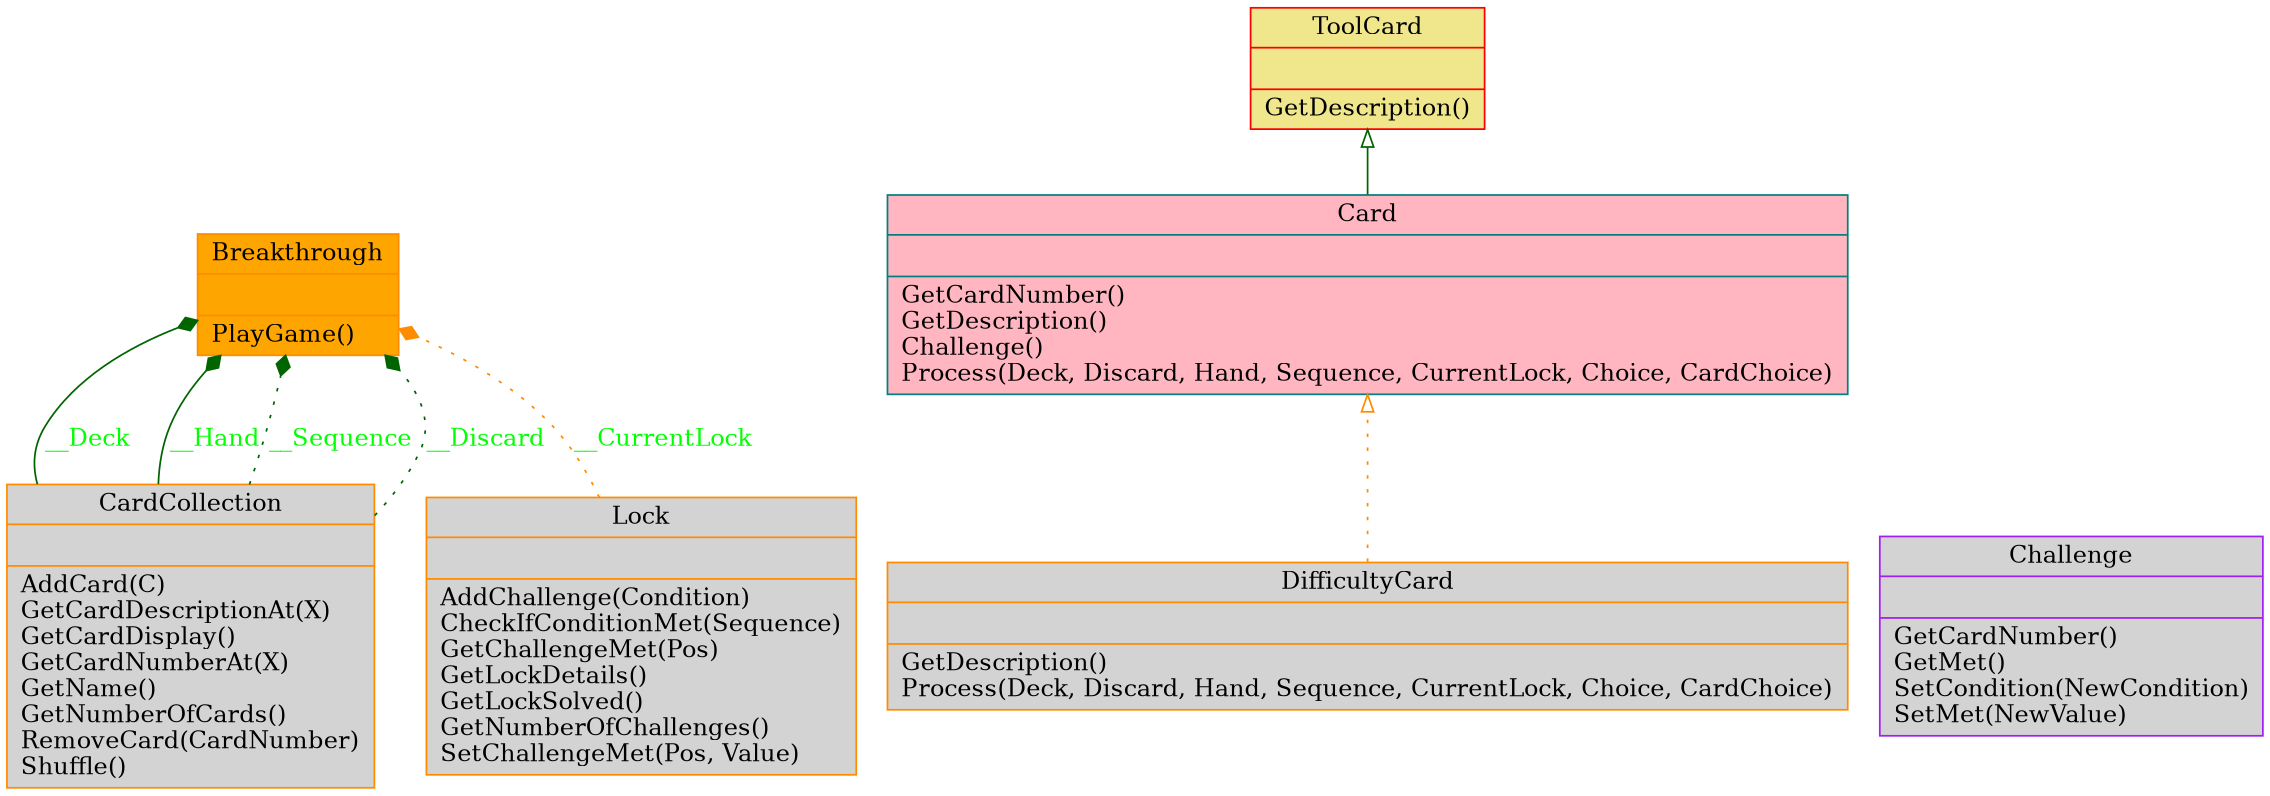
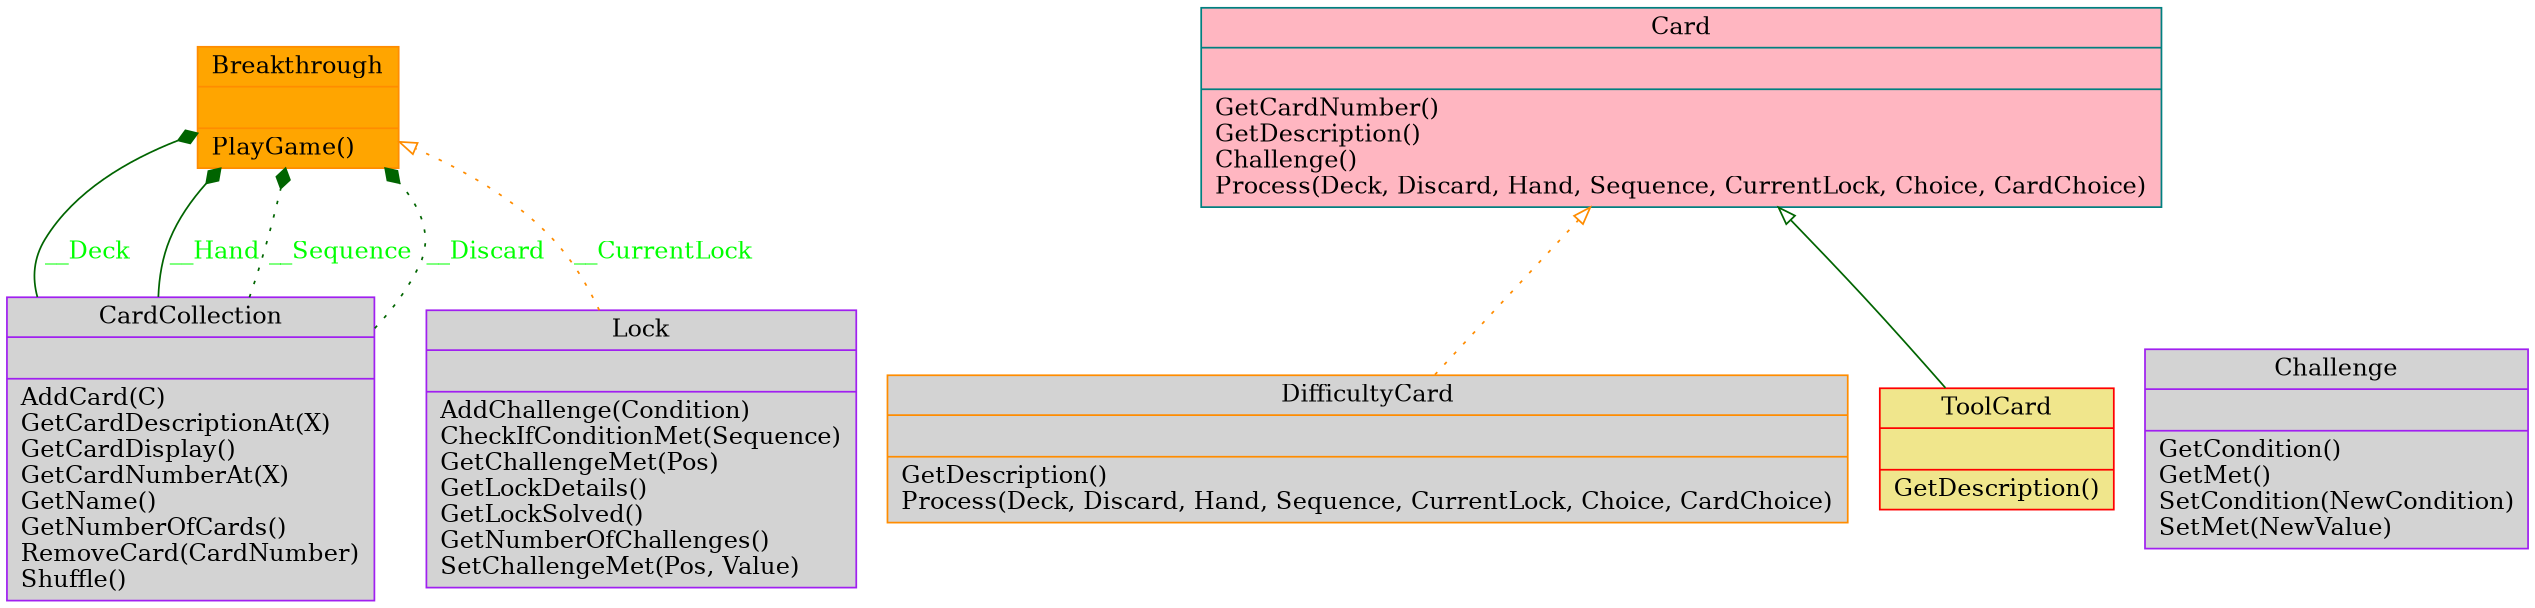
  digraph {
    rankdir=BT
    node [color=darkorange fillcolor=lightgrey fontcolor=black shape=record style="solid,filled"]
    edge [arrowhead=diamond arrowtail=none color=darkgreen fontcolor=green style=dotted]
    n1 [fillcolor=orange label="{Breakthrough|\l|PlayGame()\l}"]
    n2 [color=teal fillcolor=lightpink label="{Card|\l|GetCardNumber()\lGetDescription()\lChallenge()\lProcess(Deck, Discard, Hand, Sequence, CurrentLock, Choice, CardChoice)\l}"]
-   n3 [label="{CardCollection|\l|AddCard(C)\lGetCardDescriptionAt(X)\lGetCardDisplay()\lGetCardNumberAt(X)\lGetName()\lGetNumberOfCards()\lRemoveCard(CardNumber)\lShuffle()\l}"]
-   n4 [color=purple label="{Challenge|\l|GetCardNumber()\lGetMet()\lSetCondition(NewCondition)\lSetMet(NewValue)\l}"]
+   n3 [color=purple label="{CardCollection|\l|AddCard(C)\lGetCardDescriptionAt(X)\lGetCardDisplay()\lGetCardNumberAt(X)\lGetName()\lGetNumberOfCards()\lRemoveCard(CardNumber)\lShuffle()\l}"]
+   n4 [color=purple label="{Challenge|\l|GetCondition()\lGetMet()\lSetCondition(NewCondition)\lSetMet(NewValue)\l}"]
    n5 [label="{DifficultyCard|\l|GetDescription()\lProcess(Deck, Discard, Hand, Sequence, CurrentLock, Choice, CardChoice)\l}"]
-   n6 [label="{Lock|\l|AddChallenge(Condition)\lCheckIfConditionMet(Sequence)\lGetChallengeMet(Pos)\lGetLockDetails()\lGetLockSolved()\lGetNumberOfChallenges()\lSetChallengeMet(Pos, Value)\l}"]
+   n6 [color=purple label="{Lock|\l|AddChallenge(Condition)\lCheckIfConditionMet(Sequence)\lGetChallengeMet(Pos)\lGetLockDetails()\lGetLockSolved()\lGetNumberOfChallenges()\lSetChallengeMet(Pos, Value)\l}"]
    n7 [color=red fillcolor=khaki label="{ToolCard|\l|GetDescription()\l}"]
    n3 -> n1 [label=__Deck style=solid]
    n3 -> n1 [label=__Hand style=solid]
    n3 -> n1 [label=__Sequence]
    n3 -> n1 [label=__Discard]
    n5 -> n2 [arrowhead=empty color=darkorange fontcolor=""]
-   n6 -> n1 [color=darkorange label=__CurrentLock]
-   n2 -> n7 [arrowhead=empty style=solid fontcolor=""]
+   n6 -> n1 [arrowhead=empty color=darkorange label=__CurrentLock]
+   n7 -> n2 [arrowhead=empty style=solid fontcolor=""]
  }
